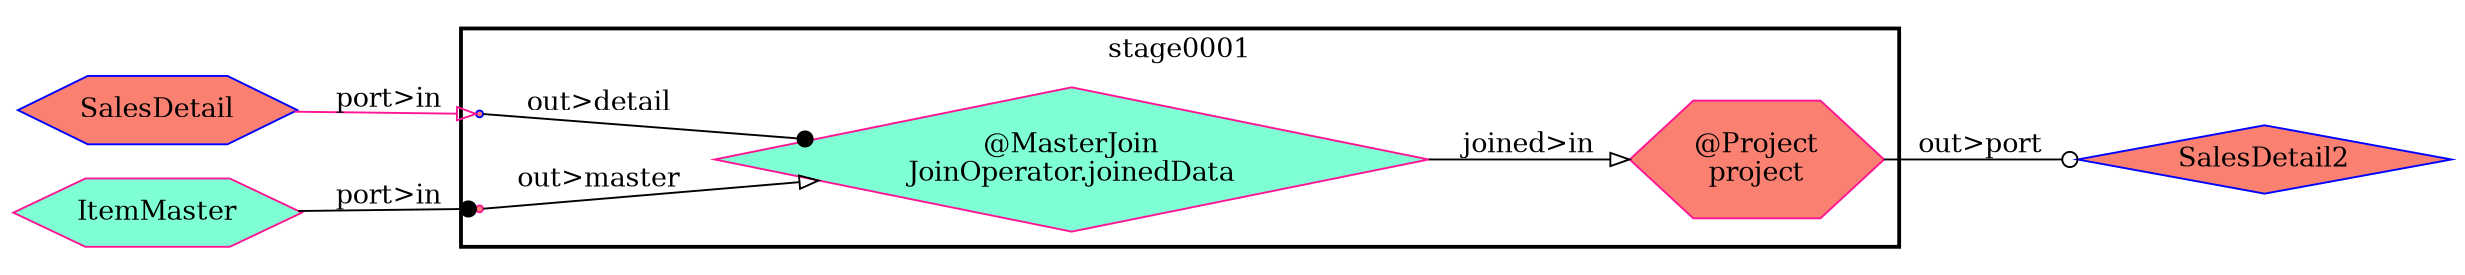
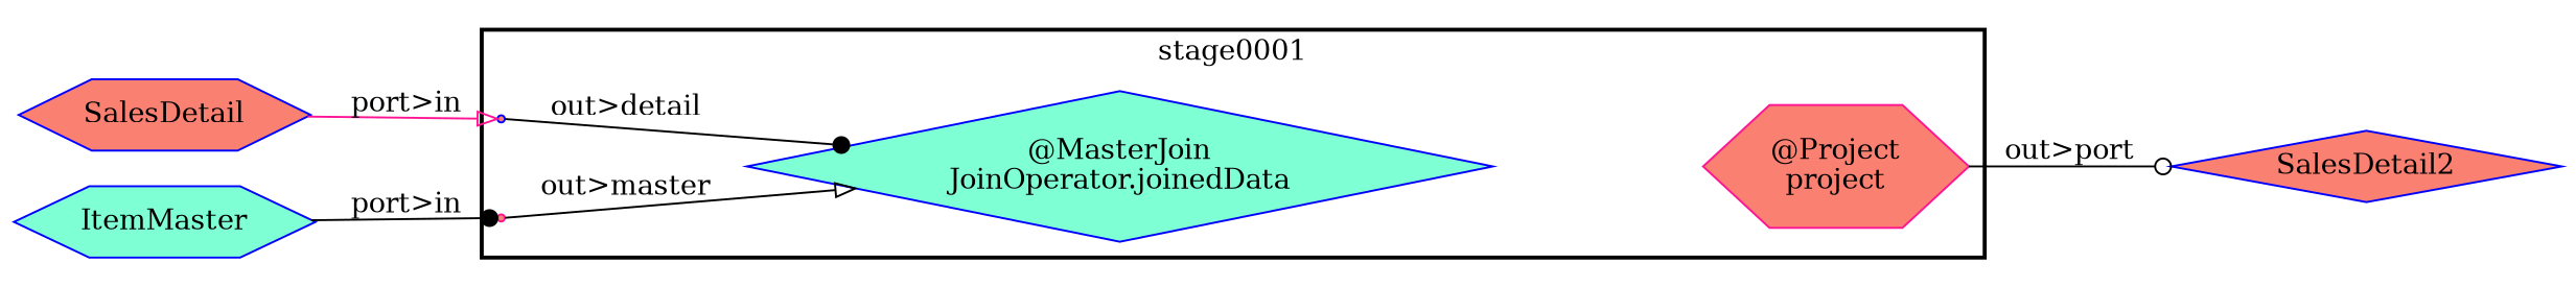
  digraph {
    rankdir=LR
    node [color=blue fillcolor=salmon shape=hexagon style=filled]
    edge [arrowhead=onormal color=black]
    "593ab10b-edfb-41df-9c1e-19ca942f5aeb" [shape=point]
    "f17419d2-5f30-4788-be5c-45dc695009d2" [color=deeppink shape=point]
-   n3 [color=deeppink fillcolor=aquamarine label="@MasterJoin\nJoinOperator.joinedData" shape=diamond]
+   n3 [fillcolor=aquamarine label="@MasterJoin\nJoinOperator.joinedData" shape=diamond]
    n4 [color=deeppink label="@Project\nproject"]
    n5 [label=SalesDetail2 shape=diamond]
    n6 [label=SalesDetail]
-   n7 [color=deeppink fillcolor=aquamarine label=ItemMaster]
+   n7 [fillcolor=aquamarine label=ItemMaster]
    subgraph cluster_1 {
      label=stage0001
      style=bold
      "593ab10b-edfb-41df-9c1e-19ca942f5aeb"
      "f17419d2-5f30-4788-be5c-45dc695009d2"
      n3
      n4
    }
    "593ab10b-edfb-41df-9c1e-19ca942f5aeb" -> n3 [arrowhead=dot label="out>detail"]
    "f17419d2-5f30-4788-be5c-45dc695009d2" -> n3 [label="out>master"]
-   n3 -> n4 [label="joined>in"]
    n4 -> n5 [arrowhead=odot label="out>port"]
    n6 -> "593ab10b-edfb-41df-9c1e-19ca942f5aeb" [color=deeppink label="port>in"]
    n7 -> "f17419d2-5f30-4788-be5c-45dc695009d2" [arrowhead=dot label="port>in"]
  }
